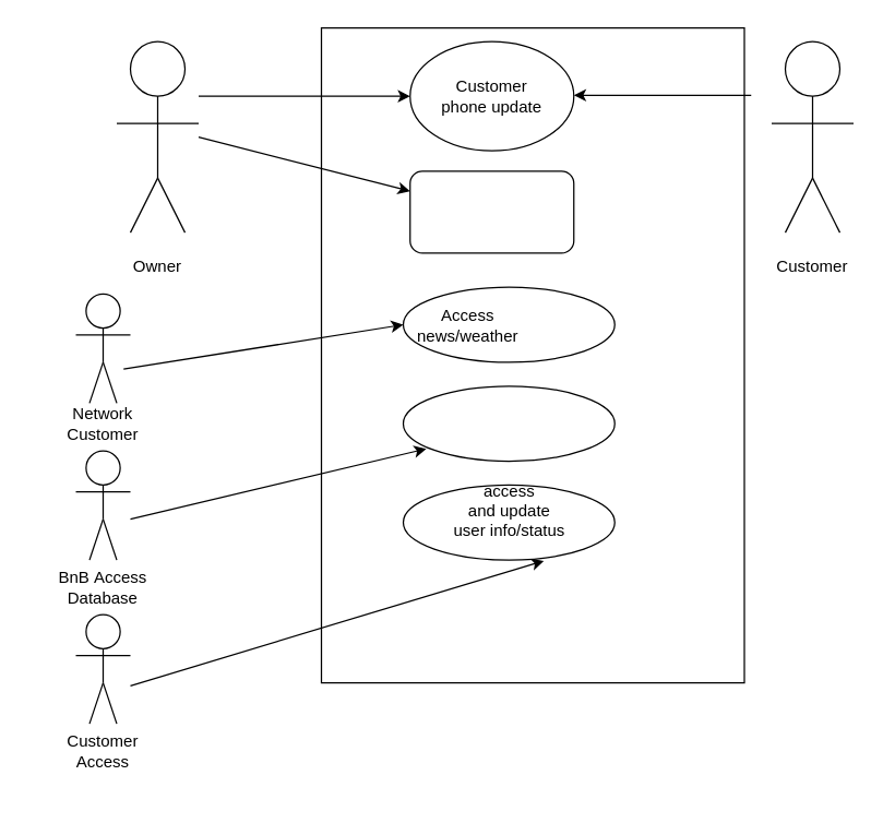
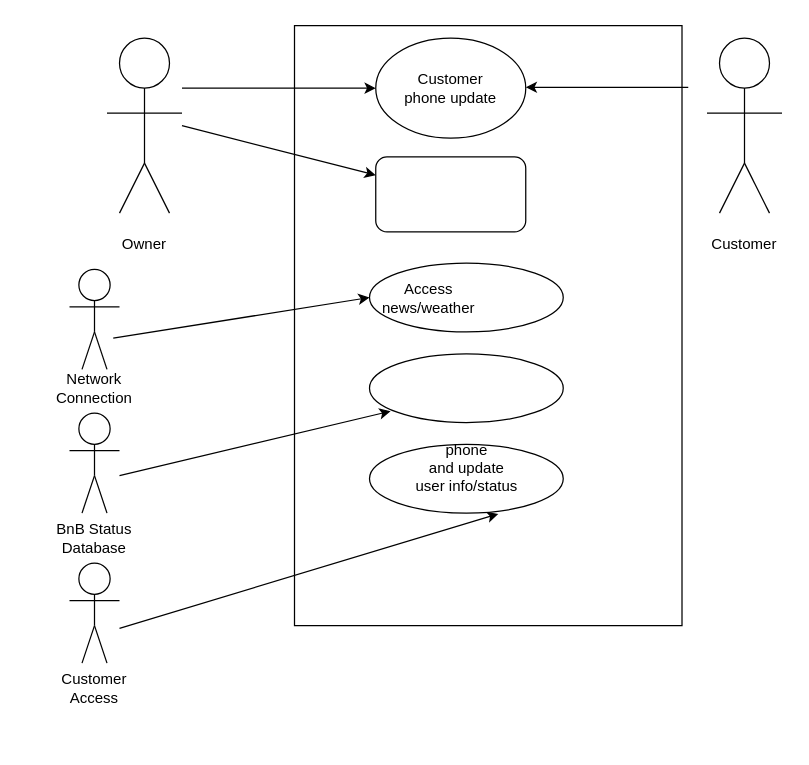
  <mxCell id="0" />
  <mxCell id="1" parent="0" />
  <mxCell id="2" value="" style="ellipse;whiteSpace=wrap;html=1;aspect=fixed;" vertex="1" parent="1"><mxGeometry x="95" y="30" width="40" height="40" as="geometry" /></mxCell>
  <mxCell id="3" value="" style="endArrow=none;html=1;rounded=0;entryX=0.5;entryY=1;entryDx=0;entryDy=0;" edge="1" parent="1" target="2"><mxGeometry width="50" height="50" relative="1" as="geometry"><mxPoint x="115" y="130" as="sourcePoint" /><mxPoint x="475" y="160" as="targetPoint" /></mxGeometry></mxCell>
  <mxCell id="4" value="" style="endArrow=none;html=1;rounded=0;" edge="1" parent="1"><mxGeometry width="50" height="50" relative="1" as="geometry"><mxPoint x="95" y="170" as="sourcePoint" /><mxPoint x="115" y="130" as="targetPoint" /></mxGeometry></mxCell>
  <mxCell id="5" value="" style="endArrow=none;html=1;rounded=0;" edge="1" parent="1"><mxGeometry width="50" height="50" relative="1" as="geometry"><mxPoint x="135" y="170" as="sourcePoint" /><mxPoint x="115" y="130" as="targetPoint" /></mxGeometry></mxCell>
  <mxCell id="6" value="" style="endArrow=none;html=1;rounded=0;" edge="1" parent="1"><mxGeometry width="50" height="50" relative="1" as="geometry"><mxPoint x="85" y="90" as="sourcePoint" /><mxPoint x="115" y="90" as="targetPoint" /></mxGeometry></mxCell>
  <mxCell id="7" value="" style="endArrow=none;html=1;rounded=0;" edge="1" parent="1"><mxGeometry width="50" height="50" relative="1" as="geometry"><mxPoint x="115" y="90" as="sourcePoint" /><mxPoint x="145" y="90" as="targetPoint" /></mxGeometry></mxCell>
  <mxCell id="8" value="" style="whiteSpace=wrap;html=1;" vertex="1" parent="1"><mxGeometry x="235" y="20" width="310" height="480" as="geometry" /></mxCell>
  <mxCell id="9" value="" style="endArrow=classic;html=1;rounded=0;entryX=0;entryY=0.5;entryDx=0;entryDy=0;" edge="1" parent="1" target="10"><mxGeometry width="50" height="50" relative="1" as="geometry"><mxPoint x="145" y="70" as="sourcePoint" /><mxPoint x="295" y="70" as="targetPoint" /></mxGeometry></mxCell>
  <mxCell id="10" value="" style="ellipse;whiteSpace=wrap;html=1;" vertex="1" parent="1"><mxGeometry x="300" y="30" width="120" height="80" as="geometry" /></mxCell>
  <mxCell id="11" value="Customer&lt;div&gt;phone update&lt;/div&gt;" style="text;html=1;align=center;verticalAlign=middle;whiteSpace=wrap;rounded=0;" vertex="1" parent="1"><mxGeometry x="305" y="42.5" width="110" height="55" as="geometry" /></mxCell>
  <mxCell id="12" value="" style="endArrow=classic;html=1;rounded=0;" edge="1" parent="1" target="13"><mxGeometry width="50" height="50" relative="1" as="geometry"><mxPoint x="145" y="100" as="sourcePoint" /><mxPoint x="310" y="80" as="targetPoint" /></mxGeometry></mxCell>
  <mxCell id="13" value="" style="rounded=1;whiteSpace=wrap;html=1;" vertex="1" parent="1"><mxGeometry x="300" y="125" width="120" height="60" as="geometry" /></mxCell>
  <mxCell id="14" value="" style="ellipse;whiteSpace=wrap;html=1;aspect=fixed;" vertex="1" parent="1"><mxGeometry x="575" y="30" width="40" height="40" as="geometry" /></mxCell>
  <mxCell id="15" value="" style="endArrow=none;html=1;rounded=0;entryX=0.5;entryY=1;entryDx=0;entryDy=0;" edge="1" parent="1" target="14"><mxGeometry width="50" height="50" relative="1" as="geometry"><mxPoint x="595" y="130" as="sourcePoint" /><mxPoint x="955" y="160" as="targetPoint" /></mxGeometry></mxCell>
  <mxCell id="16" value="" style="endArrow=none;html=1;rounded=0;" edge="1" parent="1"><mxGeometry width="50" height="50" relative="1" as="geometry"><mxPoint x="575" y="170" as="sourcePoint" /><mxPoint x="595" y="130" as="targetPoint" /></mxGeometry></mxCell>
  <mxCell id="17" value="" style="endArrow=none;html=1;rounded=0;" edge="1" parent="1"><mxGeometry width="50" height="50" relative="1" as="geometry"><mxPoint x="615" y="170" as="sourcePoint" /><mxPoint x="595" y="130" as="targetPoint" /></mxGeometry></mxCell>
  <mxCell id="18" value="" style="endArrow=none;html=1;rounded=0;" edge="1" parent="1"><mxGeometry width="50" height="50" relative="1" as="geometry"><mxPoint x="565" y="90" as="sourcePoint" /><mxPoint x="595" y="90" as="targetPoint" /></mxGeometry></mxCell>
  <mxCell id="19" value="" style="endArrow=none;html=1;rounded=0;" edge="1" parent="1"><mxGeometry width="50" height="50" relative="1" as="geometry"><mxPoint x="595" y="90" as="sourcePoint" /><mxPoint x="625" y="90" as="targetPoint" /></mxGeometry></mxCell>
  <mxCell id="20" value="" style="endArrow=classic;html=1;rounded=0;" edge="1" parent="1"><mxGeometry width="50" height="50" relative="1" as="geometry"><mxPoint x="550" y="69.31" as="sourcePoint" /><mxPoint x="420" y="69.31" as="targetPoint" /></mxGeometry></mxCell>
  <mxCell id="21" value="Owner&lt;span style=&quot;color: rgba(0, 0, 0, 0); font-family: monospace; font-size: 0px; text-align: start; text-wrap-mode: nowrap;&quot;&gt;%3CmxGraphModel%3E%3Croot%3E%3CmxCell%20id%3D%220%22%2F%3E%3CmxCell%20id%3D%221%22%20parent%3D%220%22%2F%3E%3CmxCell%20id%3D%222%22%20value%3D%22%22%20style%3D%22endArrow%3Dclassic%3Bhtml%3D1%3Brounded%3D0%3BentryX%3D0%3BentryY%3D0.5%3BentryDx%3D0%3BentryDy%3D0%3B%22%20edge%3D%221%22%20parent%3D%221%22%3E%3CmxGeometry%20width%3D%2250%22%20height%3D%2250%22%20relative%3D%221%22%20as%3D%22geometry%22%3E%3CmxPoint%20x%3D%22120%22%20y%3D%2290%22%20as%3D%22sourcePoint%22%2F%3E%3CmxPoint%20x%3D%22275%22%20y%3D%2290%22%20as%3D%22targetPoint%22%2F%3E%3C%2FmxGeometry%3E%3C%2FmxCell%3E%3C%2Froot%3E%3C%2FmxGraphModel%3E&lt;/span&gt;" style="text;html=1;align=center;verticalAlign=middle;whiteSpace=wrap;rounded=0;" vertex="1" parent="1"><mxGeometry x="85" y="180" width="60" height="30" as="geometry" /></mxCell>
  <mxCell id="22" value="Customer" style="text;html=1;align=center;verticalAlign=middle;whiteSpace=wrap;rounded=0;" vertex="1" parent="1"><mxGeometry x="565" y="180" width="60" height="30" as="geometry" /></mxCell>
- <mxCell id="23" value="BnB&amp;nbsp;&lt;span style=&quot;background-color: transparent; color: light-dark(rgb(0, 0, 0), rgb(255, 255, 255));&quot;&gt;Access&lt;/span&gt;&lt;div&gt;Database&lt;/div&gt;" style="text;html=1;align=center;verticalAlign=middle;whiteSpace=wrap;rounded=0;" vertex="1" parent="1"><mxGeometry x="20" y="390" width="110" height="80" as="geometry" /></mxCell>
+ <mxCell id="23" value="BnB&amp;nbsp;&lt;span style=&quot;background-color: transparent; color: light-dark(rgb(0, 0, 0), rgb(255, 255, 255));&quot;&gt;Status&lt;/span&gt;&lt;div&gt;Database&lt;/div&gt;" style="text;html=1;align=center;verticalAlign=middle;whiteSpace=wrap;rounded=0;" vertex="1" parent="1"><mxGeometry x="20" y="390" width="110" height="80" as="geometry" /></mxCell>
  <mxCell id="24" value="" style="endArrow=classic;html=1;rounded=0;entryX=0.109;entryY=0.835;entryDx=0;entryDy=0;entryPerimeter=0;" edge="1" parent="1" target="48"><mxGeometry width="50" height="50" relative="1" as="geometry"><mxPoint x="95" y="380" as="sourcePoint" /><mxPoint x="255" y="200" as="targetPoint" /></mxGeometry></mxCell>
  <mxCell id="25" value="Customer&lt;div&gt;Access&lt;/div&gt;" style="text;html=1;align=center;verticalAlign=middle;whiteSpace=wrap;rounded=0;" vertex="1" parent="1"><mxGeometry x="45" y="510" width="60" height="80" as="geometry" /></mxCell>
  <mxCell id="26" value="" style="endArrow=classic;html=1;rounded=0;entryX=0.665;entryY=1.011;entryDx=0;entryDy=0;entryPerimeter=0;" edge="1" parent="1" target="49"><mxGeometry width="50" height="50" relative="1" as="geometry"><mxPoint x="95" y="502.14" as="sourcePoint" /><mxPoint x="350.025" y="409.995" as="targetPoint" /></mxGeometry></mxCell>
- <mxCell id="27" value="Network&lt;div&gt;Customer&lt;/div&gt;" style="text;html=1;align=center;verticalAlign=middle;whiteSpace=wrap;rounded=0;" vertex="1" parent="1"><mxGeometry x="45" y="270" width="60" height="80" as="geometry" /></mxCell>
+ <mxCell id="27" value="Network&lt;div&gt;Connection&lt;/div&gt;" style="text;html=1;align=center;verticalAlign=middle;whiteSpace=wrap;rounded=0;" vertex="1" parent="1"><mxGeometry x="45" y="270" width="60" height="80" as="geometry" /></mxCell>
  <mxCell id="28" value="" style="endArrow=classic;html=1;rounded=0;entryX=0;entryY=0.5;entryDx=0;entryDy=0;exitX=0.75;exitY=0;exitDx=0;exitDy=0;" edge="1" parent="1" source="27" target="47"><mxGeometry width="50" height="50" relative="1" as="geometry"><mxPoint x="95" y="260" as="sourcePoint" /><mxPoint x="245" y="210" as="targetPoint" /></mxGeometry></mxCell>
  <mxCell id="29" value="" style="ellipse;whiteSpace=wrap;html=1;aspect=fixed;" vertex="1" parent="1"><mxGeometry x="62.5" y="215" width="25" height="25" as="geometry" /></mxCell>
  <mxCell id="30" value="" style="endArrow=none;html=1;rounded=0;entryX=0.5;entryY=1;entryDx=0;entryDy=0;" edge="1" parent="1" target="29"><mxGeometry width="50" height="50" relative="1" as="geometry"><mxPoint x="75" y="265" as="sourcePoint" /><mxPoint x="435" y="315" as="targetPoint" /></mxGeometry></mxCell>
  <mxCell id="31" value="" style="endArrow=none;html=1;rounded=0;" edge="1" parent="1"><mxGeometry width="50" height="50" relative="1" as="geometry"><mxPoint x="65" y="295" as="sourcePoint" /><mxPoint x="75" y="265" as="targetPoint" /></mxGeometry></mxCell>
  <mxCell id="32" value="" style="endArrow=none;html=1;rounded=0;" edge="1" parent="1"><mxGeometry width="50" height="50" relative="1" as="geometry"><mxPoint x="85" y="295" as="sourcePoint" /><mxPoint x="75" y="265" as="targetPoint" /></mxGeometry></mxCell>
  <mxCell id="33" value="" style="endArrow=none;html=1;rounded=0;" edge="1" parent="1"><mxGeometry width="50" height="50" relative="1" as="geometry"><mxPoint x="55" y="245" as="sourcePoint" /><mxPoint x="75" y="245" as="targetPoint" /></mxGeometry></mxCell>
  <mxCell id="34" value="" style="endArrow=none;html=1;rounded=0;" edge="1" parent="1"><mxGeometry width="50" height="50" relative="1" as="geometry"><mxPoint x="75" y="245" as="sourcePoint" /><mxPoint x="95" y="245" as="targetPoint" /></mxGeometry></mxCell>
  <mxCell id="35" value="" style="ellipse;whiteSpace=wrap;html=1;aspect=fixed;" vertex="1" parent="1"><mxGeometry x="62.5" y="330" width="25" height="25" as="geometry" /></mxCell>
  <mxCell id="36" value="" style="endArrow=none;html=1;rounded=0;entryX=0.5;entryY=1;entryDx=0;entryDy=0;" edge="1" parent="1" target="35"><mxGeometry width="50" height="50" relative="1" as="geometry"><mxPoint x="75" y="380" as="sourcePoint" /><mxPoint x="435" y="430" as="targetPoint" /></mxGeometry></mxCell>
  <mxCell id="37" value="" style="endArrow=none;html=1;rounded=0;" edge="1" parent="1"><mxGeometry width="50" height="50" relative="1" as="geometry"><mxPoint x="65" y="410" as="sourcePoint" /><mxPoint x="75" y="380" as="targetPoint" /></mxGeometry></mxCell>
  <mxCell id="38" value="" style="endArrow=none;html=1;rounded=0;" edge="1" parent="1"><mxGeometry width="50" height="50" relative="1" as="geometry"><mxPoint x="85" y="410" as="sourcePoint" /><mxPoint x="75" y="380" as="targetPoint" /></mxGeometry></mxCell>
  <mxCell id="39" value="" style="endArrow=none;html=1;rounded=0;" edge="1" parent="1"><mxGeometry width="50" height="50" relative="1" as="geometry"><mxPoint x="55" y="360" as="sourcePoint" /><mxPoint x="75" y="360" as="targetPoint" /></mxGeometry></mxCell>
  <mxCell id="40" value="" style="endArrow=none;html=1;rounded=0;" edge="1" parent="1"><mxGeometry width="50" height="50" relative="1" as="geometry"><mxPoint x="75" y="360" as="sourcePoint" /><mxPoint x="95" y="360" as="targetPoint" /></mxGeometry></mxCell>
  <mxCell id="41" value="" style="ellipse;whiteSpace=wrap;html=1;aspect=fixed;" vertex="1" parent="1"><mxGeometry x="62.5" y="450" width="25" height="25" as="geometry" /></mxCell>
  <mxCell id="42" value="" style="endArrow=none;html=1;rounded=0;entryX=0.5;entryY=1;entryDx=0;entryDy=0;" edge="1" parent="1" target="41"><mxGeometry width="50" height="50" relative="1" as="geometry"><mxPoint x="75" y="500" as="sourcePoint" /><mxPoint x="435" y="550" as="targetPoint" /></mxGeometry></mxCell>
  <mxCell id="43" value="" style="endArrow=none;html=1;rounded=0;" edge="1" parent="1"><mxGeometry width="50" height="50" relative="1" as="geometry"><mxPoint x="65" y="530" as="sourcePoint" /><mxPoint x="75" y="500" as="targetPoint" /></mxGeometry></mxCell>
  <mxCell id="44" value="" style="endArrow=none;html=1;rounded=0;" edge="1" parent="1"><mxGeometry width="50" height="50" relative="1" as="geometry"><mxPoint x="85" y="530" as="sourcePoint" /><mxPoint x="75" y="500" as="targetPoint" /></mxGeometry></mxCell>
  <mxCell id="45" value="" style="endArrow=none;html=1;rounded=0;" edge="1" parent="1"><mxGeometry width="50" height="50" relative="1" as="geometry"><mxPoint x="55" y="480" as="sourcePoint" /><mxPoint x="75" y="480" as="targetPoint" /></mxGeometry></mxCell>
  <mxCell id="46" value="" style="endArrow=none;html=1;rounded=0;" edge="1" parent="1"><mxGeometry width="50" height="50" relative="1" as="geometry"><mxPoint x="75" y="480" as="sourcePoint" /><mxPoint x="95" y="480" as="targetPoint" /></mxGeometry></mxCell>
  <mxCell id="47" value="" style="ellipse;whiteSpace=wrap;html=1;" vertex="1" parent="1"><mxGeometry x="295" y="210" width="155" height="55" as="geometry" /></mxCell>
  <mxCell id="48" value="" style="ellipse;whiteSpace=wrap;html=1;" vertex="1" parent="1"><mxGeometry x="295" y="282.5" width="155" height="55" as="geometry" /></mxCell>
  <mxCell id="49" value="" style="ellipse;whiteSpace=wrap;html=1;" vertex="1" parent="1"><mxGeometry x="295" y="355" width="155" height="55" as="geometry" /></mxCell>
  <mxCell id="50" value="Access news/weather" style="text;html=1;align=center;verticalAlign=middle;whiteSpace=wrap;rounded=0;" vertex="1" parent="1"><mxGeometry x="326.25" y="225" width="32.5" height="25" as="geometry" /></mxCell>
- <mxCell id="51" value="access&lt;div&gt;and update&lt;/div&gt;&lt;div&gt;user info/status&lt;/div&gt;" style="text;html=1;align=center;verticalAlign=middle;whiteSpace=wrap;rounded=0;" vertex="1" parent="1"><mxGeometry x="312.5" y="350" width="120" height="47.5" as="geometry" /></mxCell>
+ <mxCell id="51" value="phone&lt;div&gt;and update&lt;/div&gt;&lt;div&gt;user info/status&lt;/div&gt;" style="text;html=1;align=center;verticalAlign=middle;whiteSpace=wrap;rounded=0;" vertex="1" parent="1"><mxGeometry x="312.5" y="350" width="120" height="47.5" as="geometry" /></mxCell>
